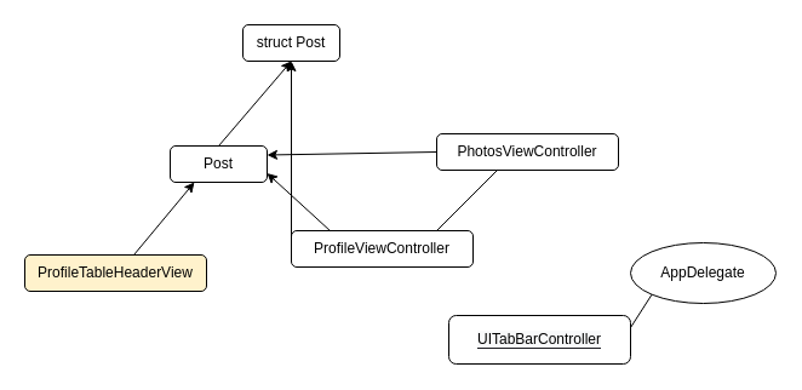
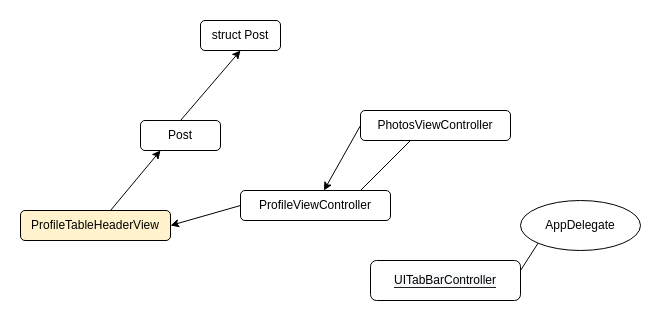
  <mxCell id="0" />
  <mxCell id="1" parent="0" />
  <mxCell id="2" value="AppDelegate" style="ellipse;whiteSpace=wrap;html=1;" vertex="1" parent="1"><mxGeometry x="520" y="200" width="120" height="50" as="geometry" /></mxCell>
  <mxCell id="3" value="&lt;p class=&quot;p1&quot; style=&quot;margin: 0px ; font-stretch: normal ; line-height: normal ; font-family: &amp;#34;menlo&amp;#34; ; color: rgb(208 , 168 , 255) ; background-color: rgb(31 , 31 , 36)&quot;&gt;&lt;span style=&quot;color: rgb(0 , 0 , 0) ; font-family: &amp;#34;helvetica&amp;#34; ; background-color: rgb(248 , 249 , 250)&quot;&gt;UITabBarController&lt;/span&gt;&lt;br&gt;&lt;/p&gt;" style="rounded=1;whiteSpace=wrap;html=1;" vertex="1" parent="1"><mxGeometry x="370" y="260" width="150" height="40" as="geometry" /></mxCell>
  <mxCell id="4" value="" style="endArrow=none;html=1;entryX=0;entryY=1;entryDx=0;entryDy=0;" edge="1" parent="1" target="2"><mxGeometry width="50" height="50" relative="1" as="geometry"><mxPoint x="520" y="270" as="sourcePoint" /><mxPoint x="540" y="240" as="targetPoint" /></mxGeometry></mxCell>
  <mxCell id="5" value="ProfileViewController" style="rounded=1;whiteSpace=wrap;html=1;" vertex="1" parent="1"><mxGeometry x="240" y="190" width="150" height="30" as="geometry" /></mxCell>
  <mxCell id="6" value="PhotosViewController" style="rounded=1;whiteSpace=wrap;html=1;" vertex="1" parent="1"><mxGeometry x="360" y="110" width="150" height="30" as="geometry" /></mxCell>
  <mxCell id="7" value="" style="endArrow=none;html=1;" edge="1" parent="1"><mxGeometry width="50" height="50" relative="1" as="geometry"><mxPoint x="360" y="190" as="sourcePoint" /><mxPoint x="410" y="140" as="targetPoint" /></mxGeometry></mxCell>
  <mxCell id="8" value="Post" style="rounded=1;whiteSpace=wrap;html=1;" vertex="1" parent="1"><mxGeometry x="140" y="120" width="80" height="30" as="geometry" /></mxCell>
  <mxCell id="9" value="struct Post" style="rounded=1;whiteSpace=wrap;html=1;" vertex="1" parent="1"><mxGeometry x="200" y="20" width="80" height="30" as="geometry" /></mxCell>
  <mxCell id="10" value="" style="endArrow=classic;html=1;entryX=0.5;entryY=1;entryDx=0;entryDy=0;" edge="1" parent="1" target="9"><mxGeometry width="50" height="50" relative="1" as="geometry"><mxPoint x="180" y="120" as="sourcePoint" /><mxPoint x="230" y="70" as="targetPoint" /></mxGeometry></mxCell>
- <mxCell id="11" value="" style="endArrow=classic;html=1;exitX=0.213;exitY=0;exitDx=0;exitDy=0;exitPerimeter=0;entryX=1;entryY=0.75;entryDx=0;entryDy=0;" edge="1" parent="1" source="5" target="8"><mxGeometry width="50" height="50" relative="1" as="geometry"><mxPoint x="240" y="180" as="sourcePoint" /><mxPoint x="180" y="160" as="targetPoint" /></mxGeometry></mxCell>
  <mxCell id="12" value="ProfileTableHeaderView" style="rounded=1;whiteSpace=wrap;html=1;fillColor=#fff2cc;" vertex="1" parent="1"><mxGeometry x="20" y="210" width="150" height="30" as="geometry" /></mxCell>
- <mxCell id="13" value="" style="endArrow=classic;html=1;exitX=0;exitY=0.5;exitDx=0;exitDy=0;" edge="1" parent="1" source="5" target="9"><mxGeometry width="50" height="50" relative="1" as="geometry"><mxPoint x="240" y="230" as="sourcePoint" /><mxPoint x="170" y="220" as="targetPoint" /></mxGeometry></mxCell>
+ <mxCell id="13" value="" style="endArrow=classic;html=1;exitX=0;exitY=0.5;exitDx=0;exitDy=0;entryX=1;entryY=0.5;entryDx=0;entryDy=0;" edge="1" parent="1" source="5" target="12"><mxGeometry width="50" height="50" relative="1" as="geometry"><mxPoint x="240" y="230" as="sourcePoint" /><mxPoint x="170" y="220" as="targetPoint" /></mxGeometry></mxCell>
  <mxCell id="14" value="" style="endArrow=classic;html=1;entryX=0.25;entryY=1;entryDx=0;entryDy=0;" edge="1" parent="1" target="8"><mxGeometry width="50" height="50" relative="1" as="geometry"><mxPoint x="110" y="210" as="sourcePoint" /><mxPoint x="160" y="160" as="targetPoint" /></mxGeometry></mxCell>
- <mxCell id="15" value="" style="endArrow=classic;html=1;exitX=0;exitY=0.5;exitDx=0;exitDy=0;entryX=1;entryY=0.25;entryDx=0;entryDy=0;" edge="1" parent="1" source="6" target="8"><mxGeometry width="50" height="50" relative="1" as="geometry"><mxPoint x="360" y="130" as="sourcePoint" /><mxPoint x="270" y="90" as="targetPoint" /></mxGeometry></mxCell>
+ <mxCell id="15" value="" style="endArrow=classic;html=1;exitX=0;exitY=0.5;exitDx=0;exitDy=0;" edge="1" parent="1" source="6" target="5"><mxGeometry width="50" height="50" relative="1" as="geometry"><mxPoint x="360" y="130" as="sourcePoint" /><mxPoint x="270" y="90" as="targetPoint" /></mxGeometry></mxCell>
